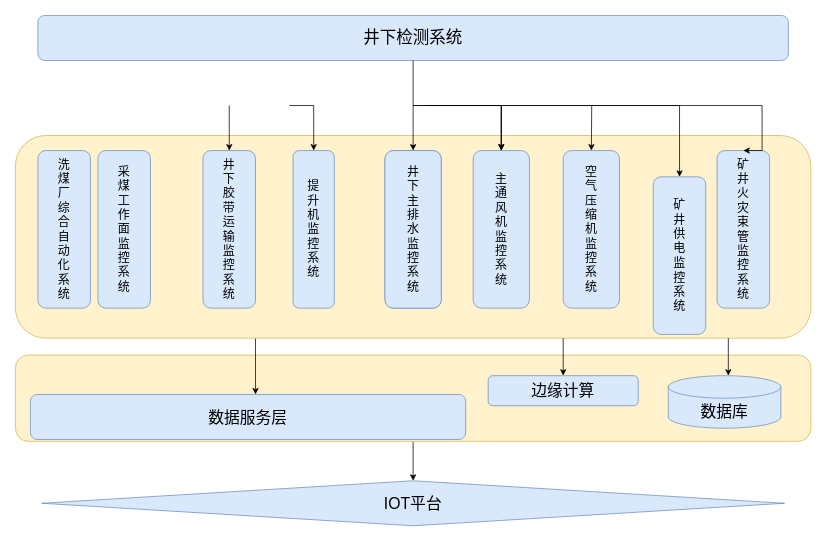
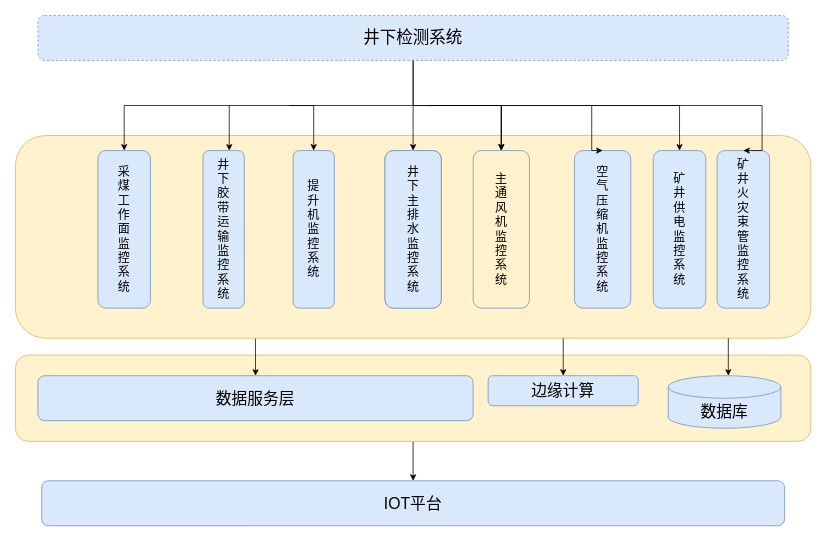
  <mxCell id="0" />
  <mxCell id="1" parent="0" />
  <mxCell id="2" value="" style="edgeStyle=orthogonalEdgeStyle;rounded=0;orthogonalLoop=1;jettySize=auto;html=1;fontSize=21;" edge="1" parent="1" source="3" target="31"><mxGeometry relative="1" as="geometry" /></mxCell>
  <mxCell id="3" value="" style="rounded=1;whiteSpace=wrap;html=1;fillColor=#fff2cc;strokeColor=#d6b656;" vertex="1" parent="1"><mxGeometry x="20" y="472.5" width="1060" height="115" as="geometry" /></mxCell>
  <mxCell id="4" value="" style="edgeStyle=orthogonalEdgeStyle;rounded=0;orthogonalLoop=1;jettySize=auto;html=1;" edge="1" parent="1" source="5" target="26"><mxGeometry relative="1" as="geometry"><Array as="points"><mxPoint x="340" y="460" /><mxPoint x="340" y="460" /></Array></mxGeometry></mxCell>
  <mxCell id="5" value="" style="rounded=1;whiteSpace=wrap;html=1;fillColor=#fff2cc;strokeColor=#d6b656;" vertex="1" parent="1"><mxGeometry x="20" y="180" width="1060" height="270" as="geometry" /></mxCell>
- <mxCell id="7" value="&lt;font style=&quot;font-size: 22px&quot;&gt;井下检测系统&lt;/font&gt;" style="rounded=1;whiteSpace=wrap;html=1;fillColor=#dae8fc;strokeColor=#6c8ebf;" vertex="1" parent="1"><mxGeometry x="50" y="20" width="1000" height="60" as="geometry" /></mxCell>
+ <mxCell id="6" value="" style="edgeStyle=orthogonalEdgeStyle;rounded=0;orthogonalLoop=1;jettySize=auto;html=1;" edge="1" parent="1" source="7" target="8"><mxGeometry relative="1" as="geometry" /></mxCell>
+ <mxCell id="7" value="&lt;font style=&quot;font-size: 22px&quot;&gt;井下检测系统&lt;/font&gt;" style="rounded=1;whiteSpace=wrap;html=1;fillColor=#dae8fc;strokeColor=#6c8ebf;dashed=1;" vertex="1" parent="1"><mxGeometry x="50" y="20" width="1000" height="60" as="geometry" /></mxCell>
  <mxCell id="8" value="&lt;font style=&quot;font-size: 16px&quot;&gt;采&lt;br&gt;煤&lt;br&gt;工&lt;br&gt;作&lt;br&gt;面&lt;br&gt;监&lt;br&gt;控&lt;br&gt;系&lt;br&gt;统&lt;/font&gt;" style="whiteSpace=wrap;html=1;rounded=1;strokeColor=#6c8ebf;fillColor=#dae8fc;" vertex="1" parent="1"><mxGeometry x="130" y="200" width="70" height="210" as="geometry" /></mxCell>
  <mxCell id="9" value="" style="edgeStyle=orthogonalEdgeStyle;rounded=0;orthogonalLoop=1;jettySize=auto;html=1;" edge="1" parent="1" target="10"><mxGeometry relative="1" as="geometry"><mxPoint x="305" y="140" as="sourcePoint" /><Array as="points"><mxPoint x="305" y="140" /></Array></mxGeometry></mxCell>
- <mxCell id="10" value="&lt;font style=&quot;font-size: 16px&quot;&gt;井&lt;br&gt;下&lt;br&gt;胶&lt;br&gt;带&lt;br&gt;运&lt;br&gt;输&lt;br&gt;监&lt;br&gt;控&lt;br&gt;系&lt;br&gt;统&lt;/font&gt;" style="whiteSpace=wrap;html=1;rounded=1;strokeColor=#6c8ebf;fillColor=#dae8fc;" vertex="1" parent="1"><mxGeometry x="270" y="200" width="70" height="210" as="geometry" /></mxCell>
+ <mxCell id="10" value="&lt;font style=&quot;font-size: 16px&quot;&gt;井&lt;br&gt;下&lt;br&gt;胶&lt;br&gt;带&lt;br&gt;运&lt;br&gt;输&lt;br&gt;监&lt;br&gt;控&lt;br&gt;系&lt;br&gt;统&lt;/font&gt;" style="whiteSpace=wrap;html=1;rounded=1;strokeColor=#6c8ebf;fillColor=#dae8fc;" vertex="1" parent="1"><mxGeometry x="270" y="200" width="55" height="210" as="geometry" /></mxCell>
  <mxCell id="11" value="" style="edgeStyle=orthogonalEdgeStyle;rounded=0;orthogonalLoop=1;jettySize=auto;html=1;" edge="1" parent="1" target="12"><mxGeometry relative="1" as="geometry"><mxPoint x="385" y="140" as="sourcePoint" /><Array as="points"><mxPoint x="385" y="140" /></Array></mxGeometry></mxCell>
  <mxCell id="12" value="&lt;font style=&quot;font-size: 16px&quot;&gt;提&lt;br&gt;升&lt;br&gt;机&lt;br&gt;监&lt;br&gt;控&lt;br&gt;系&lt;br&gt;统&lt;/font&gt;" style="whiteSpace=wrap;html=1;rounded=1;strokeColor=#6c8ebf;fillColor=#dae8fc;" vertex="1" parent="1"><mxGeometry x="390" y="200" width="55" height="210" as="geometry" /></mxCell>
  <mxCell id="13" value="" style="edgeStyle=orthogonalEdgeStyle;rounded=0;orthogonalLoop=1;jettySize=auto;html=1;entryX=0.5;entryY=0;entryDx=0;entryDy=0;" edge="1" parent="1" target="14"><mxGeometry relative="1" as="geometry"><mxPoint x="550" y="140" as="sourcePoint" /><Array as="points"><mxPoint x="550.5" y="140" /></Array></mxGeometry></mxCell>
  <mxCell id="14" value="&lt;font style=&quot;font-size: 16px&quot;&gt;井&lt;br&gt;下&lt;br&gt;主&lt;br&gt;排&lt;br&gt;水&lt;br&gt;监&lt;br&gt;控&lt;br&gt;系&lt;br&gt;统&lt;/font&gt;" style="whiteSpace=wrap;html=1;rounded=1;strokeColor=#6c8ebf;fillColor=#dae8fc;" vertex="1" parent="1"><mxGeometry x="512.5" y="200" width="75" height="210" as="geometry" /></mxCell>
  <mxCell id="15" value="" style="edgeStyle=orthogonalEdgeStyle;rounded=0;orthogonalLoop=1;jettySize=auto;html=1;" edge="1" parent="1" target="16"><mxGeometry relative="1" as="geometry"><mxPoint x="550" y="140" as="sourcePoint" /><Array as="points"><mxPoint x="550" y="140" /></Array></mxGeometry></mxCell>
- <mxCell id="16" value="&lt;font style=&quot;font-size: 16px&quot;&gt;矿&lt;br&gt;井&lt;br&gt;供&lt;br&gt;电&lt;br&gt;监&lt;br&gt;控&lt;br&gt;系&lt;br&gt;统&lt;/font&gt;" style="whiteSpace=wrap;html=1;rounded=1;strokeColor=#6c8ebf;fillColor=#dae8fc;" vertex="1" parent="1"><mxGeometry x="870" y="235" width="70" height="210" as="geometry" /></mxCell>
+ <mxCell id="16" value="&lt;font style=&quot;font-size: 16px&quot;&gt;矿&lt;br&gt;井&lt;br&gt;供&lt;br&gt;电&lt;br&gt;监&lt;br&gt;控&lt;br&gt;系&lt;br&gt;统&lt;/font&gt;" style="whiteSpace=wrap;html=1;rounded=1;strokeColor=#6c8ebf;fillColor=#dae8fc;" vertex="1" parent="1"><mxGeometry x="870" y="200" width="70" height="210" as="geometry" /></mxCell>
  <mxCell id="17" value="&lt;font style=&quot;font-size: 16px&quot;&gt;井&lt;br&gt;下&lt;br&gt;主&lt;br&gt;排&lt;br&gt;水&lt;br&gt;监&lt;br&gt;控&lt;br&gt;系&lt;br&gt;统&lt;/font&gt;" style="whiteSpace=wrap;html=1;rounded=1;strokeColor=#6c8ebf;fillColor=#dae8fc;" vertex="1" parent="1"><mxGeometry x="512.5" y="200" width="75" height="210" as="geometry" /></mxCell>
  <mxCell id="18" value="" style="edgeStyle=orthogonalEdgeStyle;rounded=0;orthogonalLoop=1;jettySize=auto;html=1;entryX=0.5;entryY=0;entryDx=0;entryDy=0;" edge="1" parent="1" source="19"><mxGeometry relative="1" as="geometry"><mxPoint x="667.5" y="140" as="sourcePoint" /><Array as="points"><mxPoint x="668" y="140" /></Array><mxPoint x="667.5" y="200" as="targetPoint" /></mxGeometry></mxCell>
- <mxCell id="19" value="&lt;font style=&quot;font-size: 16px&quot;&gt;主&lt;br&gt;通&lt;br&gt;风&lt;br&gt;机&lt;br&gt;监&lt;br&gt;控&lt;br&gt;系&lt;br&gt;统&lt;/font&gt;" style="whiteSpace=wrap;html=1;rounded=1;strokeColor=#6c8ebf;fillColor=#dae8fc;" vertex="1" parent="1"><mxGeometry x="630" y="200" width="75" height="210" as="geometry" /></mxCell>
- <mxCell id="20" value="&lt;font style=&quot;font-size: 16px&quot;&gt;空&lt;br&gt;气&lt;br&gt;压&lt;br&gt;缩&lt;br&gt;机&lt;br&gt;监&lt;br&gt;控&lt;br&gt;系&lt;br&gt;统&lt;/font&gt;" style="whiteSpace=wrap;html=1;rounded=1;strokeColor=#6c8ebf;fillColor=#dae8fc;" vertex="1" parent="1"><mxGeometry x="750" y="200" width="75" height="210" as="geometry" /></mxCell>
+ <mxCell id="19" value="&lt;font style=&quot;font-size: 16px&quot;&gt;主&lt;br&gt;通&lt;br&gt;风&lt;br&gt;机&lt;br&gt;监&lt;br&gt;控&lt;br&gt;系&lt;br&gt;统&lt;/font&gt;" style="whiteSpace=wrap;html=1;rounded=1;strokeColor=#6c8ebf;fillColor=#fff2cc;" vertex="1" parent="1"><mxGeometry x="630" y="200" width="75" height="210" as="geometry" /></mxCell>
+ <mxCell id="20" value="&lt;font style=&quot;font-size: 16px&quot;&gt;空&lt;br&gt;气&lt;br&gt;压&lt;br&gt;缩&lt;br&gt;机&lt;br&gt;监&lt;br&gt;控&lt;br&gt;系&lt;br&gt;统&lt;/font&gt;" style="whiteSpace=wrap;html=1;rounded=1;strokeColor=#6c8ebf;fillColor=#dae8fc;" vertex="1" parent="1"><mxGeometry x="765" y="200" width="75" height="210" as="geometry" /></mxCell>
  <mxCell id="21" value="" style="edgeStyle=orthogonalEdgeStyle;rounded=0;orthogonalLoop=1;jettySize=auto;html=1;entryX=0.5;entryY=0;entryDx=0;entryDy=0;" edge="1" parent="1" target="20"><mxGeometry relative="1" as="geometry"><mxPoint x="788" y="140" as="sourcePoint" /><Array as="points"><mxPoint x="788" y="140" /><mxPoint x="788" y="170" /></Array><mxPoint x="777.5" y="200" as="targetPoint" /></mxGeometry></mxCell>
- <mxCell id="22" value="&lt;font style=&quot;font-size: 16px&quot;&gt;洗&lt;br&gt;煤&lt;br&gt;厂&lt;br&gt;综&lt;br&gt;合&lt;br&gt;自&lt;br&gt;动&lt;br&gt;化&lt;br&gt;系&lt;br&gt;统&lt;/font&gt;" style="whiteSpace=wrap;html=1;rounded=1;strokeColor=#6c8ebf;fillColor=#dae8fc;" vertex="1" parent="1"><mxGeometry x="50" y="200" width="70" height="210" as="geometry" /></mxCell>
  <mxCell id="23" value="" style="edgeStyle=orthogonalEdgeStyle;rounded=0;orthogonalLoop=1;jettySize=auto;html=1;exitX=0.5;exitY=1;exitDx=0;exitDy=0;" edge="1" parent="1" source="7" target="19"><mxGeometry relative="1" as="geometry"><mxPoint x="560" y="90" as="sourcePoint" /><mxPoint x="205" y="210" as="targetPoint" /></mxGeometry></mxCell>
  <mxCell id="24" value="&lt;font style=&quot;font-size: 16px&quot;&gt;矿&lt;br&gt;井&lt;br&gt;火&lt;br&gt;灾&lt;br&gt;束&lt;br&gt;管&lt;br&gt;监&lt;br&gt;控&lt;br&gt;系&lt;br&gt;统&lt;/font&gt;" style="whiteSpace=wrap;html=1;rounded=1;strokeColor=#6c8ebf;fillColor=#dae8fc;" vertex="1" parent="1"><mxGeometry x="955" y="200" width="70" height="210" as="geometry" /></mxCell>
  <mxCell id="25" value="" style="edgeStyle=orthogonalEdgeStyle;rounded=0;orthogonalLoop=1;jettySize=auto;html=1;entryX=0.5;entryY=0;entryDx=0;entryDy=0;" edge="1" parent="1" target="24"><mxGeometry relative="1" as="geometry"><mxPoint x="570" y="140" as="sourcePoint" /><Array as="points"><mxPoint x="1015" y="140" /></Array><mxPoint x="925" y="200" as="targetPoint" /></mxGeometry></mxCell>
- <mxCell id="26" value="数据服务层" style="whiteSpace=wrap;html=1;rounded=1;strokeColor=#6c8ebf;fillColor=#dae8fc;fontSize=21;spacingTop=0;" vertex="1" parent="1"><mxGeometry x="40" y="525" width="580" height="60" as="geometry" /></mxCell>
+ <mxCell id="26" value="数据服务层" style="whiteSpace=wrap;html=1;rounded=1;strokeColor=#6c8ebf;fillColor=#dae8fc;fontSize=21;spacingTop=0;" vertex="1" parent="1"><mxGeometry x="50" y="500" width="580" height="60" as="geometry" /></mxCell>
  <mxCell id="27" value="" style="edgeStyle=orthogonalEdgeStyle;rounded=0;orthogonalLoop=1;jettySize=auto;html=1;" edge="1" parent="1" target="28"><mxGeometry relative="1" as="geometry"><mxPoint x="750" y="450" as="sourcePoint" /><Array as="points"><mxPoint x="750" y="450" /></Array></mxGeometry></mxCell>
  <mxCell id="28" value="边缘计算" style="whiteSpace=wrap;html=1;rounded=1;strokeColor=#6c8ebf;fillColor=#dae8fc;fontSize=21;spacingTop=0;" vertex="1" parent="1"><mxGeometry x="650" y="500" width="200" height="40" as="geometry" /></mxCell>
  <mxCell id="29" value="" style="edgeStyle=orthogonalEdgeStyle;rounded=0;orthogonalLoop=1;jettySize=auto;html=1;" edge="1" parent="1"><mxGeometry relative="1" as="geometry"><mxPoint x="970" y="450" as="sourcePoint" /><Array as="points"><mxPoint x="970" y="450" /></Array><mxPoint x="970" y="500" as="targetPoint" /></mxGeometry></mxCell>
  <mxCell id="30" value="数据库" style="shape=cylinder3;whiteSpace=wrap;html=1;boundedLbl=1;backgroundOutline=1;size=15;fontSize=21;fillColor=#dae8fc;strokeColor=#6c8ebf;" vertex="1" parent="1"><mxGeometry x="890" y="500" width="150" height="70" as="geometry" /></mxCell>
- <mxCell id="31" value="IOT平台" style="rhombus;whiteSpace=wrap;html=1;strokeColor=#6c8ebf;fillColor=#dae8fc;fontSize=21;spacingTop=0;" vertex="1" parent="1"><mxGeometry x="55" y="640" width="990" height="60" as="geometry" /></mxCell>
+ <mxCell id="31" value="IOT平台" style="whiteSpace=wrap;html=1;rounded=1;strokeColor=#6c8ebf;fillColor=#dae8fc;fontSize=21;spacingTop=0;" vertex="1" parent="1"><mxGeometry x="55" y="640" width="990" height="60" as="geometry" /></mxCell>
